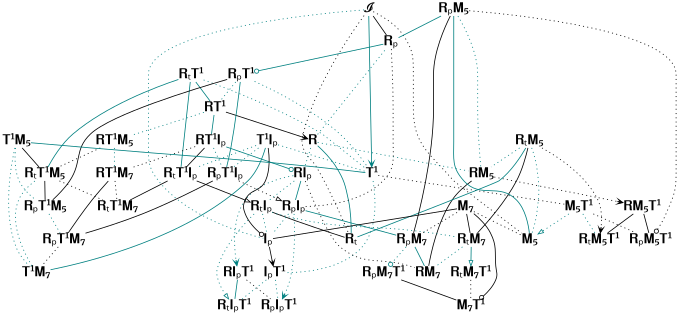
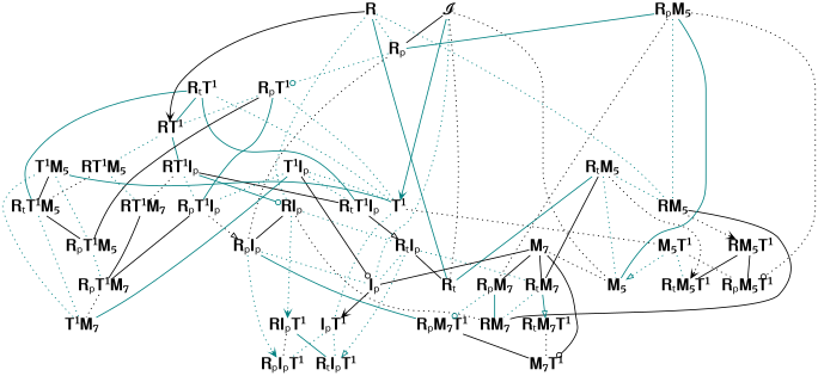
  digraph {
    fontname=Merriweather
    node [color="#00000000" fontname=Merriweather fontsize=24 shape=plain]
    edge [arrowhead=vee color=teal dir=none fontname=Merriweather penwidth=1.5 style=dotted]
    n1 [label="𝐑ₜ"]
    n2 [label="𝐑ₜ𝐓¹"]
    n3 [label="𝐓¹"]
    n4 [label="𝐑𝐓¹"]
    n5 [label="𝐑ₜ𝐓¹𝐈ₚ"]
    n6 [label="𝐑ₜ𝐓¹𝐌₅"]
    n7 [label="𝐑ₚ"]
    n8 [label="𝐑ₚ𝐓¹"]
    n9 [label="𝐑ₚ𝐓¹𝐈ₚ"]
    n10 [label="𝐑ₚ𝐓¹𝐌₅"]
    n11 [label="𝐈ₚ"]
    n12 [label="𝐈ₚ𝐓¹"]
    n13 [label="𝐑ₜ𝐈ₚ𝐓¹"]
    n14 [label="𝐑ₚ𝐈ₚ𝐓¹"]
    n15 [label="𝐌₅"]
    n16 [label="𝐌₅𝐓¹"]
    n17 [label="𝐑ₜ𝐌₅𝐓¹"]
    n18 [label="𝐑ₚ𝐌₅𝐓¹"]
    n19 [label="𝓘"]
    n20 [label="𝐑"]
    n21 [label="𝐑𝐈ₚ"]
    n22 [label="𝐑𝐌₅"]
    n23 [label="𝐑ₜ𝐈ₚ"]
    n24 [label="𝐑ₚ𝐈ₚ"]
    n25 [label="𝐑𝐌₇"]
    n26 [label="𝐑𝐈ₚ𝐓¹"]
    n27 [label="𝐑𝐌₅𝐓¹"]
    n28 [label="𝐑𝐓¹𝐈ₚ"]
    n29 [label="𝐑𝐓¹𝐌₅"]
    n30 [label="𝐑ₜ𝐌₇"]
    n31 [label="𝐑ₚ𝐌₇"]
    n32 [label="𝐑ₜ𝐌₇𝐓¹"]
    n33 [label="𝐑ₚ𝐌₇𝐓¹"]
    n34 [label="𝐑ₜ𝐌₅"]
    n35 [label="𝐑ₚ𝐌₅"]
    n36 [label="𝐌₇"]
    n37 [label="𝐌₇𝐓¹"]
-   n38 [label="𝐑ₜ𝐓¹𝐌₇"]
    n39 [label="𝐓¹𝐌₇"]
    n40 [label="𝐑ₚ𝐓¹𝐌₇"]
    n41 [label="𝐑𝐓¹𝐌₇"]
    n42 [label="𝐓¹𝐈ₚ"]
    n43 [label="𝐓¹𝐌₅"]
    n2 -> n3
    n2 -> n4 [style=bold]
    n2 -> n5 [style=bold]
    n2 -> n6 [style=bold]
    n3 -> n12
    n3 -> n16 [color=black]
    n4 -> n28 [style=bold]
    n4 -> n29
    n5 -> n23 [arrowhead=onormal color=black style=bold dir=""]
-   n5 -> n38 [color=black style=bold]
    n6 -> n10 [color=black style=bold]
-   n6 -> n38 [color=black]
    n6 -> n39
-   n7 -> n8 [arrowhead=odot style=bold dir=""]
+   n7 -> n8 [arrowhead=odot dir=""]
    n8 -> n3
    n8 -> n4
    n8 -> n9 [style=bold]
    n8 -> n10 [color=black style=bold]
    n9 -> n24 [arrowhead=onormal color=black dir=""]
    n9 -> n40 [color=black style=bold]
    n10 -> n40
    n11 -> n12 [color=black style=bold dir=""]
    n12 -> n13
    n12 -> n14
    n16 -> n15 [arrowhead=onormal dir=""]
    n16 -> n17
    n16 -> n18 [color=black]
    n19 -> n1 [color=black]
    n19 -> n3 [style=bold dir=""]
    n19 -> n7 [color=black style=bold]
    n19 -> n11
    n19 -> n15 [color=black]
    n20 -> n1 [style=bold]
-   n4 -> n20 [color=black style=bold dir=""]
+   n20 -> n4 [color=black style=bold dir=""]
    n20 -> n7
    n20 -> n21
    n20 -> n22
    n21 -> n23
-   n21 -> n24 [style=bold]
+   n21 -> n24 [color=black style=bold]
    n21 -> n25 [color=black]
    n21 -> n26 [dir=""]
    n22 -> n25 [color=black style=bold]
    n22 -> n27 [color=black dir=""]
    n23 -> n1 [color=black style=bold]
    n23 -> n11
    n23 -> n13 [arrowhead=onormal dir=""]
    n23 -> n30
    n24 -> n7 [color=black]
    n24 -> n11
    n24 -> n14 [dir=""]
-   n24 -> n31 [style=bold]
+   n24 -> n33 [style=bold]
    n26 -> n13 [style=bold]
    n26 -> n14 [color=black]
    n27 -> n17 [color=black style=bold]
    n27 -> n18 [color=black style=bold]
    n28 -> n5 [color=black style=bold]
    n28 -> n9
    n28 -> n21 [arrowhead=odot style=bold dir=""]
    n28 -> n41 [color=black]
    n29 -> n6 [color=black]
    n29 -> n41
    n30 -> n25
    n30 -> n32 [arrowhead=onormal style=bold dir=""]
    n31 -> n25 [style=bold]
    n31 -> n33 [arrowhead=odot dir=""]
    n32 -> n37 [color=black]
    n33 -> n37 [color=black style=bold]
    n34 -> n1 [style=bold]
    n34 -> n15
    n34 -> n17 [color=black dir=""]
    n34 -> n22
    n34 -> n30 [color=black style=bold]
    n35 -> n7 [style=bold]
    n35 -> n15 [style=bold]
    n35 -> n18 [arrowhead=odot color=black dir=""]
    n35 -> n22
-   n35 -> n31 [color=black style=bold]
+   n35 -> n31 [color=black]
    n36 -> n11 [color=black style=bold]
    n36 -> n15 [color=black]
    n36 -> n30 [color=black style=bold]
-   n36 -> n31 [color=black]
+   n36 -> n31 [color=black style=bold]
    n36 -> n37 [arrowhead=odot color=black style=bold dir=""]
    n40 -> n39 [color=black]
-   n41 -> n38 [color=black]
    n41 -> n40 [color=black style=bold]
    n42 -> n3
    n42 -> n5
    n42 -> n9
    n42 -> n11 [arrowhead=odot color=black style=bold dir=""]
    n42 -> n39 [style=bold]
    n43 -> n3 [style=bold]
    n43 -> n6 [color=black style=bold]
    n43 -> n10
    n43 -> n39
  }
